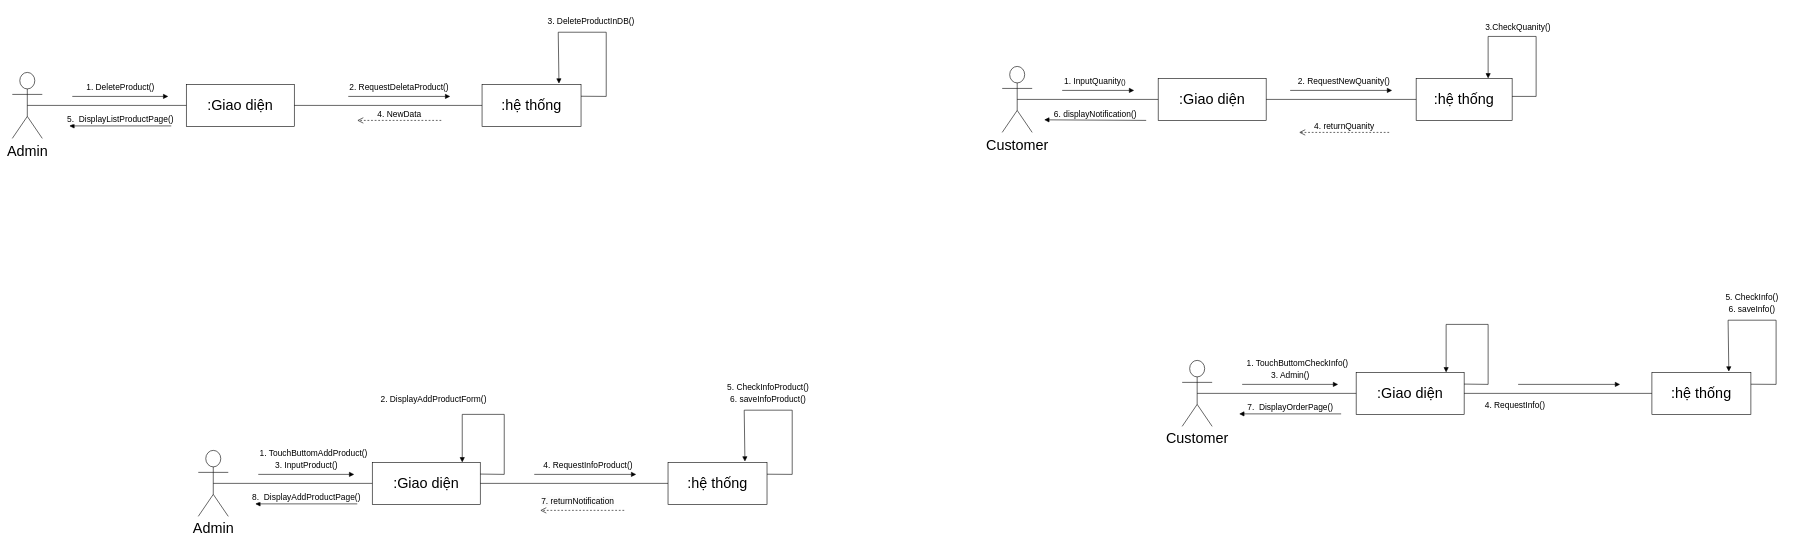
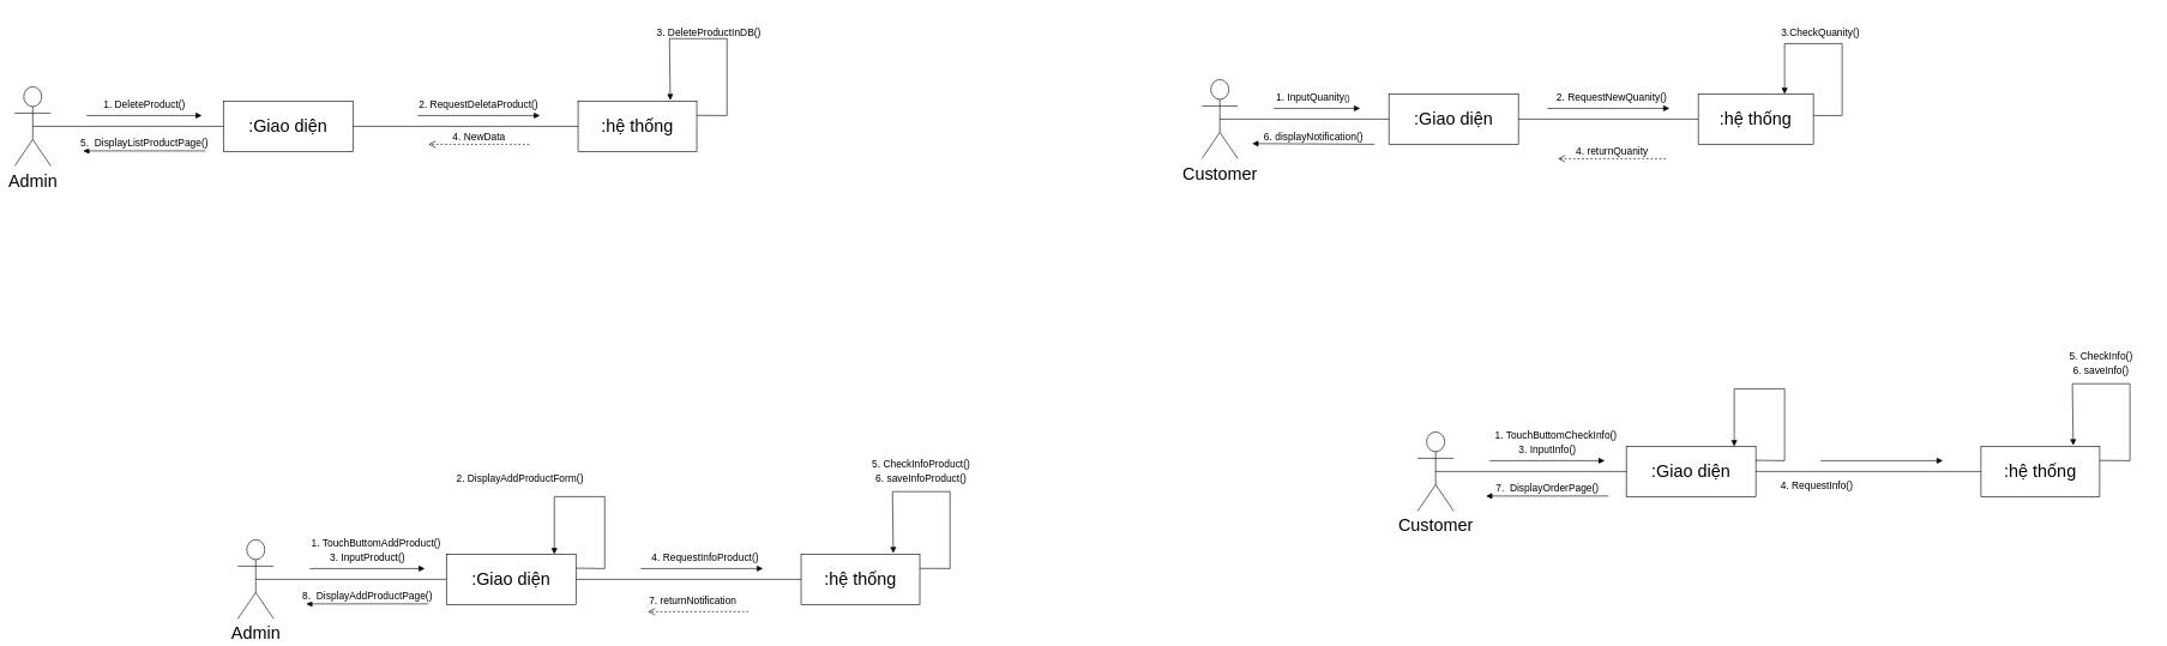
  <mxCell id="0" />
  <mxCell id="1" parent="0" />
  <mxCell id="2" value="&lt;span style=&quot;font-size: 24px;&quot;&gt;Customer&lt;/span&gt;" style="shape=umlActor;verticalLabelPosition=bottom;verticalAlign=top;html=1;outlineConnect=0;" parent="1" vertex="1"><mxGeometry x="1670" y="110" width="50" height="110" as="geometry" /></mxCell>
  <mxCell id="3" value="&lt;span style=&quot;font-size: 24px;&quot;&gt;:Giao diện&lt;/span&gt;" style="html=1;whiteSpace=wrap;" parent="1" vertex="1"><mxGeometry x="1930" y="130" width="180" height="70" as="geometry" /></mxCell>
  <mxCell id="4" value="&lt;font style=&quot;font-size: 24px;&quot;&gt;:hệ thống&lt;/font&gt;" style="html=1;whiteSpace=wrap;" parent="1" vertex="1"><mxGeometry x="2360" y="130" width="160" height="70" as="geometry" /></mxCell>
  <mxCell id="5" value="" style="endArrow=none;html=1;rounded=0;entryX=0.5;entryY=0.5;entryDx=0;entryDy=0;entryPerimeter=0;" parent="1" source="3" target="2" edge="1"><mxGeometry width="50" height="50" relative="1" as="geometry"><mxPoint x="2050" y="320" as="sourcePoint" /><mxPoint x="2100" y="270" as="targetPoint" /></mxGeometry></mxCell>
  <mxCell id="6" value="" style="endArrow=none;html=1;rounded=0;" parent="1" source="3" target="4" edge="1"><mxGeometry width="50" height="50" relative="1" as="geometry"><mxPoint x="2050" y="320" as="sourcePoint" /><mxPoint x="2100" y="270" as="targetPoint" /></mxGeometry></mxCell>
  <mxCell id="7" value="" style="html=1;verticalAlign=bottom;endArrow=block;curved=0;rounded=0;" parent="1" edge="1"><mxGeometry width="80" relative="1" as="geometry"><mxPoint x="1770" y="150" as="sourcePoint" /><mxPoint x="1890" y="150" as="targetPoint" /><mxPoint as="offset" /></mxGeometry></mxCell>
  <mxCell id="8" value="&lt;font style=&quot;font-size: 14px;&quot;&gt;1. InputQuanity&lt;/font&gt;()" style="text;html=1;strokeColor=none;fillColor=none;align=center;verticalAlign=middle;whiteSpace=wrap;rounded=0;" parent="1" vertex="1"><mxGeometry x="1765" y="120" width="120" height="30" as="geometry" /></mxCell>
  <mxCell id="9" value="" style="html=1;verticalAlign=bottom;endArrow=block;curved=0;rounded=0;" parent="1" edge="1"><mxGeometry width="80" relative="1" as="geometry"><mxPoint x="2150" y="150" as="sourcePoint" /><mxPoint x="2320" y="150" as="targetPoint" /></mxGeometry></mxCell>
  <mxCell id="10" value="&lt;font style=&quot;font-size: 14px;&quot;&gt;2. RequestNewQuanity()&lt;/font&gt;" style="text;html=1;strokeColor=none;fillColor=none;align=center;verticalAlign=middle;whiteSpace=wrap;rounded=0;" parent="1" vertex="1"><mxGeometry x="2160" y="120" width="160" height="30" as="geometry" /></mxCell>
  <mxCell id="11" value="" style="html=1;verticalAlign=bottom;endArrow=block;curved=0;rounded=0;entryX=0.75;entryY=0;entryDx=0;entryDy=0;" parent="1" target="4" edge="1"><mxGeometry width="80" relative="1" as="geometry"><mxPoint x="2520" y="160" as="sourcePoint" /><mxPoint x="2490" y="-10" as="targetPoint" /><Array as="points"><mxPoint x="2560" y="160" /><mxPoint x="2560" y="60" /><mxPoint x="2480" y="60" /></Array></mxGeometry></mxCell>
  <mxCell id="12" value="&lt;font style=&quot;font-size: 14px;&quot;&gt;3.&lt;font style=&quot;&quot;&gt;CheckQuanity&lt;/font&gt;()&lt;/font&gt;" style="text;html=1;strokeColor=none;fillColor=none;align=center;verticalAlign=middle;whiteSpace=wrap;rounded=0;" parent="1" vertex="1"><mxGeometry x="2500" y="30" width="60" height="30" as="geometry" /></mxCell>
  <mxCell id="13" value="&lt;font style=&quot;font-size: 14px;&quot;&gt;4. returnQuanity&lt;/font&gt;" style="html=1;verticalAlign=bottom;endArrow=open;dashed=1;endSize=8;curved=0;rounded=0;" parent="1" edge="1"><mxGeometry relative="1" as="geometry"><mxPoint x="2315" y="220" as="sourcePoint" /><mxPoint x="2165" y="220" as="targetPoint" /><mxPoint as="offset" /></mxGeometry></mxCell>
  <mxCell id="14" value="&lt;span style=&quot;font-size: 24px;&quot;&gt;Customer&lt;/span&gt;" style="shape=umlActor;verticalLabelPosition=bottom;verticalAlign=top;html=1;outlineConnect=0;" parent="1" vertex="1"><mxGeometry x="1970" y="600" width="50" height="110" as="geometry" /></mxCell>
  <mxCell id="15" value="&lt;span style=&quot;font-size: 24px;&quot;&gt;:Giao diện&lt;/span&gt;" style="html=1;whiteSpace=wrap;" parent="1" vertex="1"><mxGeometry x="2260" y="620" width="180" height="70" as="geometry" /></mxCell>
  <mxCell id="16" value="&lt;font style=&quot;font-size: 24px;&quot;&gt;:hệ thống&lt;/font&gt;" style="html=1;whiteSpace=wrap;" parent="1" vertex="1"><mxGeometry x="2753" y="620" width="165" height="70" as="geometry" /></mxCell>
  <mxCell id="17" value="" style="endArrow=none;html=1;rounded=0;entryX=0.5;entryY=0.5;entryDx=0;entryDy=0;entryPerimeter=0;" parent="1" source="15" target="14" edge="1"><mxGeometry width="50" height="50" relative="1" as="geometry"><mxPoint x="2350" y="810" as="sourcePoint" /><mxPoint x="2400" y="760" as="targetPoint" /></mxGeometry></mxCell>
  <mxCell id="18" value="" style="endArrow=none;html=1;rounded=0;" parent="1" source="15" target="16" edge="1"><mxGeometry width="50" height="50" relative="1" as="geometry"><mxPoint x="2350" y="810" as="sourcePoint" /><mxPoint x="2400" y="760" as="targetPoint" /></mxGeometry></mxCell>
  <mxCell id="19" value="" style="html=1;verticalAlign=bottom;endArrow=block;curved=0;rounded=0;" parent="1" edge="1"><mxGeometry width="80" relative="1" as="geometry"><mxPoint x="2070" y="640" as="sourcePoint" /><mxPoint x="2230" y="640" as="targetPoint" /><mxPoint as="offset" /></mxGeometry></mxCell>
  <mxCell id="20" value="&lt;font style=&quot;font-size: 14px;&quot;&gt;1. TouchButtomCheckInfo()&lt;/font&gt;" style="text;html=1;strokeColor=none;fillColor=none;align=center;verticalAlign=middle;whiteSpace=wrap;rounded=0;" parent="1" vertex="1"><mxGeometry x="2065" y="590" width="195" height="30" as="geometry" /></mxCell>
- <mxCell id="21" value="&lt;span style=&quot;font-size: 14px;&quot;&gt;3. Admin()&lt;/span&gt;" style="text;html=1;align=center;verticalAlign=middle;resizable=0;points=[];autosize=1;strokeColor=none;fillColor=none;" parent="1" vertex="1"><mxGeometry x="2100" y="610" width="100" height="30" as="geometry" /></mxCell>
+ <mxCell id="21" value="&lt;span style=&quot;font-size: 14px;&quot;&gt;3. InputInfo()&lt;/span&gt;" style="text;html=1;align=center;verticalAlign=middle;resizable=0;points=[];autosize=1;strokeColor=none;fillColor=none;" parent="1" vertex="1"><mxGeometry x="2100" y="610" width="100" height="30" as="geometry" /></mxCell>
  <mxCell id="22" value="" style="html=1;verticalAlign=bottom;endArrow=block;curved=0;rounded=0;" parent="1" edge="1"><mxGeometry width="80" relative="1" as="geometry"><mxPoint x="2530" y="640" as="sourcePoint" /><mxPoint x="2700" y="640" as="targetPoint" /></mxGeometry></mxCell>
  <mxCell id="23" value="&lt;font style=&quot;font-size: 14px;&quot;&gt;4. RequestInfo()&lt;/font&gt;" style="text;html=1;strokeColor=none;fillColor=none;align=center;verticalAlign=middle;whiteSpace=wrap;rounded=0;" parent="1" vertex="1"><mxGeometry x="2470" y="660" width="110" height="30" as="geometry" /></mxCell>
  <mxCell id="24" value="" style="html=1;verticalAlign=bottom;endArrow=block;curved=0;rounded=0;exitX=1;exitY=0.25;exitDx=0;exitDy=0;" parent="1" edge="1"><mxGeometry width="80" relative="1" as="geometry"><mxPoint x="2440" y="639.5" as="sourcePoint" /><mxPoint x="2410" y="620" as="targetPoint" /><mxPoint as="offset" /><Array as="points"><mxPoint x="2480" y="640" /><mxPoint x="2480" y="540" /><mxPoint x="2410" y="540" /></Array></mxGeometry></mxCell>
  <mxCell id="25" value="" style="html=1;verticalAlign=bottom;endArrow=block;curved=0;rounded=0;entryX=0.777;entryY=-0.02;entryDx=0;entryDy=0;entryPerimeter=0;" parent="1" target="16" edge="1"><mxGeometry width="80" relative="1" as="geometry"><mxPoint x="2918" y="639.708" as="sourcePoint" /><mxPoint x="2880" y="583" as="targetPoint" /><mxPoint as="offset" /><Array as="points"><mxPoint x="2960" y="640" /><mxPoint x="2960" y="533" /><mxPoint x="2880" y="533" /></Array></mxGeometry></mxCell>
  <mxCell id="26" value="&lt;font style=&quot;font-size: 14px;&quot;&gt;5. CheckInfo()&lt;/font&gt;" style="text;html=1;strokeColor=none;fillColor=none;align=center;verticalAlign=middle;whiteSpace=wrap;rounded=0;" parent="1" vertex="1"><mxGeometry x="2850" y="480" width="140" height="30" as="geometry" /></mxCell>
  <mxCell id="27" value="&lt;font style=&quot;font-size: 14px;&quot;&gt;6. saveInfo()&lt;/font&gt;" style="text;html=1;strokeColor=none;fillColor=none;align=center;verticalAlign=middle;whiteSpace=wrap;rounded=0;" parent="1" vertex="1"><mxGeometry x="2850" y="500" width="140" height="30" as="geometry" /></mxCell>
  <mxCell id="28" value="&lt;font style=&quot;font-size: 14px;&quot;&gt;7.&amp;nbsp; DisplayOrderPage()&lt;/font&gt;" style="html=1;verticalAlign=bottom;endArrow=block;curved=0;rounded=0;" parent="1" edge="1"><mxGeometry width="80" relative="1" as="geometry"><mxPoint x="2235" y="689.17" as="sourcePoint" /><mxPoint x="2065" y="689.17" as="targetPoint" /><Array as="points" /></mxGeometry></mxCell>
  <mxCell id="29" value="&lt;span style=&quot;font-size: 24px;&quot;&gt;Admin&lt;/span&gt;" style="shape=umlActor;verticalLabelPosition=bottom;verticalAlign=top;html=1;outlineConnect=0;" parent="1" vertex="1"><mxGeometry x="330" y="750" width="50" height="110" as="geometry" /></mxCell>
  <mxCell id="30" value="&lt;span style=&quot;font-size: 24px;&quot;&gt;:Giao diện&lt;/span&gt;" style="html=1;whiteSpace=wrap;" parent="1" vertex="1"><mxGeometry x="620" y="770" width="180" height="70" as="geometry" /></mxCell>
  <mxCell id="31" value="&lt;font style=&quot;font-size: 24px;&quot;&gt;:hệ thống&lt;/font&gt;" style="html=1;whiteSpace=wrap;" parent="1" vertex="1"><mxGeometry x="1113" y="770" width="165" height="70" as="geometry" /></mxCell>
  <mxCell id="32" value="" style="endArrow=none;html=1;rounded=0;entryX=0.5;entryY=0.5;entryDx=0;entryDy=0;entryPerimeter=0;" parent="1" source="30" target="29" edge="1"><mxGeometry width="50" height="50" relative="1" as="geometry"><mxPoint x="710" y="960" as="sourcePoint" /><mxPoint x="760" y="910" as="targetPoint" /></mxGeometry></mxCell>
  <mxCell id="33" value="" style="endArrow=none;html=1;rounded=0;" parent="1" source="30" target="31" edge="1"><mxGeometry width="50" height="50" relative="1" as="geometry"><mxPoint x="710" y="960" as="sourcePoint" /><mxPoint x="760" y="910" as="targetPoint" /></mxGeometry></mxCell>
  <mxCell id="34" value="" style="html=1;verticalAlign=bottom;endArrow=block;curved=0;rounded=0;" parent="1" edge="1"><mxGeometry width="80" relative="1" as="geometry"><mxPoint x="430" y="790" as="sourcePoint" /><mxPoint x="590" y="790" as="targetPoint" /><mxPoint as="offset" /></mxGeometry></mxCell>
  <mxCell id="35" value="&lt;font style=&quot;font-size: 14px;&quot;&gt;1. TouchButtomAddProduct()&lt;/font&gt;" style="text;html=1;strokeColor=none;fillColor=none;align=center;verticalAlign=middle;whiteSpace=wrap;rounded=0;" parent="1" vertex="1"><mxGeometry x="425" y="740" width="195" height="30" as="geometry" /></mxCell>
  <mxCell id="36" value="&lt;span style=&quot;font-size: 14px;&quot;&gt;3. InputProduct()&lt;/span&gt;" style="text;html=1;align=center;verticalAlign=middle;resizable=0;points=[];autosize=1;strokeColor=none;fillColor=none;" parent="1" vertex="1"><mxGeometry x="445" y="760" width="130" height="30" as="geometry" /></mxCell>
  <mxCell id="37" value="" style="html=1;verticalAlign=bottom;endArrow=block;curved=0;rounded=0;" parent="1" edge="1"><mxGeometry width="80" relative="1" as="geometry"><mxPoint x="890" y="790" as="sourcePoint" /><mxPoint x="1060" y="790" as="targetPoint" /></mxGeometry></mxCell>
  <mxCell id="38" value="&lt;font style=&quot;font-size: 14px;&quot;&gt;4. RequestInfoProduct()&lt;/font&gt;" style="text;html=1;strokeColor=none;fillColor=none;align=center;verticalAlign=middle;whiteSpace=wrap;rounded=0;" parent="1" vertex="1"><mxGeometry x="895" y="760" width="170" height="30" as="geometry" /></mxCell>
  <mxCell id="39" value="" style="html=1;verticalAlign=bottom;endArrow=block;curved=0;rounded=0;exitX=1;exitY=0.25;exitDx=0;exitDy=0;" parent="1" edge="1"><mxGeometry width="80" relative="1" as="geometry"><mxPoint x="800" y="789.5" as="sourcePoint" /><mxPoint x="770" y="770" as="targetPoint" /><mxPoint as="offset" /><Array as="points"><mxPoint x="840" y="790" /><mxPoint x="840" y="690" /><mxPoint x="770" y="690" /></Array></mxGeometry></mxCell>
  <mxCell id="40" value="" style="html=1;verticalAlign=bottom;endArrow=block;curved=0;rounded=0;entryX=0.777;entryY=-0.02;entryDx=0;entryDy=0;entryPerimeter=0;" parent="1" target="31" edge="1"><mxGeometry width="80" relative="1" as="geometry"><mxPoint x="1278" y="789.708" as="sourcePoint" /><mxPoint x="1240" y="733" as="targetPoint" /><mxPoint as="offset" /><Array as="points"><mxPoint x="1320" y="790" /><mxPoint x="1320" y="683" /><mxPoint x="1240" y="683" /></Array></mxGeometry></mxCell>
  <mxCell id="41" value="&lt;span style=&quot;font-size: 14px;&quot;&gt;2. DisplayAddProductForm()&lt;/span&gt;" style="text;html=1;strokeColor=none;fillColor=none;align=center;verticalAlign=middle;whiteSpace=wrap;rounded=0;" parent="1" vertex="1"><mxGeometry x="625" y="650" width="195" height="30" as="geometry" /></mxCell>
  <mxCell id="42" value="&lt;font style=&quot;font-size: 14px;&quot;&gt;5. CheckInfoProduct()&lt;/font&gt;" style="text;html=1;strokeColor=none;fillColor=none;align=center;verticalAlign=middle;whiteSpace=wrap;rounded=0;" parent="1" vertex="1"><mxGeometry x="1210" y="630" width="140" height="30" as="geometry" /></mxCell>
  <mxCell id="43" value="&lt;font style=&quot;font-size: 14px;&quot;&gt;6. saveInfoProduct()&lt;/font&gt;" style="text;html=1;strokeColor=none;fillColor=none;align=center;verticalAlign=middle;whiteSpace=wrap;rounded=0;" parent="1" vertex="1"><mxGeometry x="1210" y="650" width="140" height="30" as="geometry" /></mxCell>
  <mxCell id="44" value="&lt;font style=&quot;font-size: 14px;&quot;&gt;8.&amp;nbsp; DisplayAddProductPage()&lt;/font&gt;" style="html=1;verticalAlign=bottom;endArrow=block;curved=0;rounded=0;" parent="1" edge="1"><mxGeometry x="-0.004" width="80" relative="1" as="geometry"><mxPoint x="595" y="839.17" as="sourcePoint" /><mxPoint x="425" y="839.17" as="targetPoint" /><Array as="points" /><mxPoint as="offset" /></mxGeometry></mxCell>
  <mxCell id="45" value="&lt;span style=&quot;font-size: 24px;&quot;&gt;Admin&lt;/span&gt;" style="shape=umlActor;verticalLabelPosition=bottom;verticalAlign=top;html=1;outlineConnect=0;" parent="1" vertex="1"><mxGeometry x="20" y="120" width="50" height="110" as="geometry" /></mxCell>
  <mxCell id="46" value="&lt;span style=&quot;font-size: 24px;&quot;&gt;:Giao diện&lt;/span&gt;" style="html=1;whiteSpace=wrap;" parent="1" vertex="1"><mxGeometry x="310" y="140" width="180" height="70" as="geometry" /></mxCell>
  <mxCell id="47" value="&lt;font style=&quot;font-size: 24px;&quot;&gt;:hệ thống&lt;/font&gt;" style="html=1;whiteSpace=wrap;" parent="1" vertex="1"><mxGeometry x="803" y="140" width="165" height="70" as="geometry" /></mxCell>
  <mxCell id="48" value="" style="endArrow=none;html=1;rounded=0;entryX=0.5;entryY=0.5;entryDx=0;entryDy=0;entryPerimeter=0;" parent="1" source="46" target="45" edge="1"><mxGeometry width="50" height="50" relative="1" as="geometry"><mxPoint x="400" y="330" as="sourcePoint" /><mxPoint x="450" y="280" as="targetPoint" /></mxGeometry></mxCell>
  <mxCell id="49" value="" style="endArrow=none;html=1;rounded=0;" parent="1" source="46" target="47" edge="1"><mxGeometry width="50" height="50" relative="1" as="geometry"><mxPoint x="400" y="330" as="sourcePoint" /><mxPoint x="450" y="280" as="targetPoint" /></mxGeometry></mxCell>
  <mxCell id="50" value="" style="html=1;verticalAlign=bottom;endArrow=block;curved=0;rounded=0;" parent="1" edge="1"><mxGeometry width="80" relative="1" as="geometry"><mxPoint x="120" y="160" as="sourcePoint" /><mxPoint x="280" y="160" as="targetPoint" /><mxPoint as="offset" /></mxGeometry></mxCell>
  <mxCell id="51" value="&lt;span style=&quot;font-size: 14px;&quot;&gt;1. DeleteProduct()&lt;/span&gt;" style="text;html=1;align=center;verticalAlign=middle;resizable=0;points=[];autosize=1;strokeColor=none;fillColor=none;" parent="1" vertex="1"><mxGeometry x="130" y="130" width="140" height="30" as="geometry" /></mxCell>
  <mxCell id="52" value="" style="html=1;verticalAlign=bottom;endArrow=block;curved=0;rounded=0;" parent="1" edge="1"><mxGeometry width="80" relative="1" as="geometry"><mxPoint x="580" y="160" as="sourcePoint" /><mxPoint x="750" y="160" as="targetPoint" /></mxGeometry></mxCell>
  <mxCell id="53" value="&lt;font style=&quot;font-size: 14px;&quot;&gt;2. RequestDeletaProduct()&lt;/font&gt;" style="text;html=1;strokeColor=none;fillColor=none;align=center;verticalAlign=middle;whiteSpace=wrap;rounded=0;" parent="1" vertex="1"><mxGeometry x="575" y="130" width="180" height="30" as="geometry" /></mxCell>
  <mxCell id="54" value="" style="html=1;verticalAlign=bottom;endArrow=block;curved=0;rounded=0;entryX=0.777;entryY=-0.02;entryDx=0;entryDy=0;entryPerimeter=0;" parent="1" target="47" edge="1"><mxGeometry width="80" relative="1" as="geometry"><mxPoint x="968" y="159.708" as="sourcePoint" /><mxPoint x="930" y="103" as="targetPoint" /><mxPoint as="offset" /><Array as="points"><mxPoint x="1010" y="160" /><mxPoint x="1010" y="53" /><mxPoint x="930" y="53" /></Array></mxGeometry></mxCell>
- <mxCell id="55" value="&lt;font style=&quot;font-size: 14px;&quot;&gt;3. DeleteProductInDB()&lt;/font&gt;" style="text;html=1;strokeColor=none;fillColor=none;align=center;verticalAlign=middle;whiteSpace=wrap;rounded=0;" parent="1" vertex="1"><mxGeometry x="900" y="20" width="170" height="30" as="geometry" /></mxCell>
+ <mxCell id="55" value="&lt;font style=&quot;font-size: 14px;&quot;&gt;3. DeleteProductInDB()&lt;/font&gt;" style="text;html=1;strokeColor=none;fillColor=none;align=center;verticalAlign=middle;whiteSpace=wrap;rounded=0;" parent="1" vertex="1"><mxGeometry x="900" y="30" width="170" height="30" as="geometry" /></mxCell>
  <mxCell id="56" value="&lt;font style=&quot;font-size: 14px;&quot;&gt;5.&amp;nbsp; DisplayListProductPage()&lt;/font&gt;" style="html=1;verticalAlign=bottom;endArrow=block;curved=0;rounded=0;" parent="1" edge="1"><mxGeometry width="80" relative="1" as="geometry"><mxPoint x="285" y="209.17" as="sourcePoint" /><mxPoint x="115" y="209.17" as="targetPoint" /><Array as="points" /><mxPoint as="offset" /></mxGeometry></mxCell>
  <mxCell id="57" value="" style="html=1;verticalAlign=bottom;endArrow=open;dashed=1;endSize=8;curved=0;rounded=0;" parent="1" edge="1"><mxGeometry relative="1" as="geometry"><mxPoint x="1040" y="850" as="sourcePoint" /><mxPoint x="900" y="850" as="targetPoint" /><mxPoint as="offset" /></mxGeometry></mxCell>
  <mxCell id="58" value="&lt;span style=&quot;color: rgb(0, 0, 0); font-family: Helvetica; font-size: 14px; font-style: normal; font-variant-ligatures: normal; font-variant-caps: normal; font-weight: 400; letter-spacing: normal; orphans: 2; text-align: center; text-indent: 0px; text-transform: none; widows: 2; word-spacing: 0px; -webkit-text-stroke-width: 0px; background-color: rgb(251, 251, 251); text-decoration-thickness: initial; text-decoration-style: initial; text-decoration-color: initial; float: none; display: inline !important;&quot;&gt;7. returnNotification&lt;/span&gt;" style="text;whiteSpace=wrap;html=1;" parent="1" vertex="1"><mxGeometry x="900" y="820" width="150" height="40" as="geometry" /></mxCell>
  <mxCell id="59" value="&lt;font style=&quot;font-size: 14px;&quot;&gt;4. NewData&lt;/font&gt;" style="html=1;verticalAlign=bottom;endArrow=open;dashed=1;endSize=8;curved=0;rounded=0;" parent="1" edge="1"><mxGeometry relative="1" as="geometry"><mxPoint x="735" y="200" as="sourcePoint" /><mxPoint x="595" y="200" as="targetPoint" /></mxGeometry></mxCell>
  <mxCell id="60" value="&lt;font style=&quot;font-size: 14px;&quot;&gt;6. displayNotification()&lt;/font&gt;" style="html=1;verticalAlign=bottom;endArrow=block;curved=0;rounded=0;" edge="1" parent="1"><mxGeometry width="80" relative="1" as="geometry"><mxPoint x="1910" y="200" as="sourcePoint" /><mxPoint x="1740" y="199" as="targetPoint" /></mxGeometry></mxCell>
